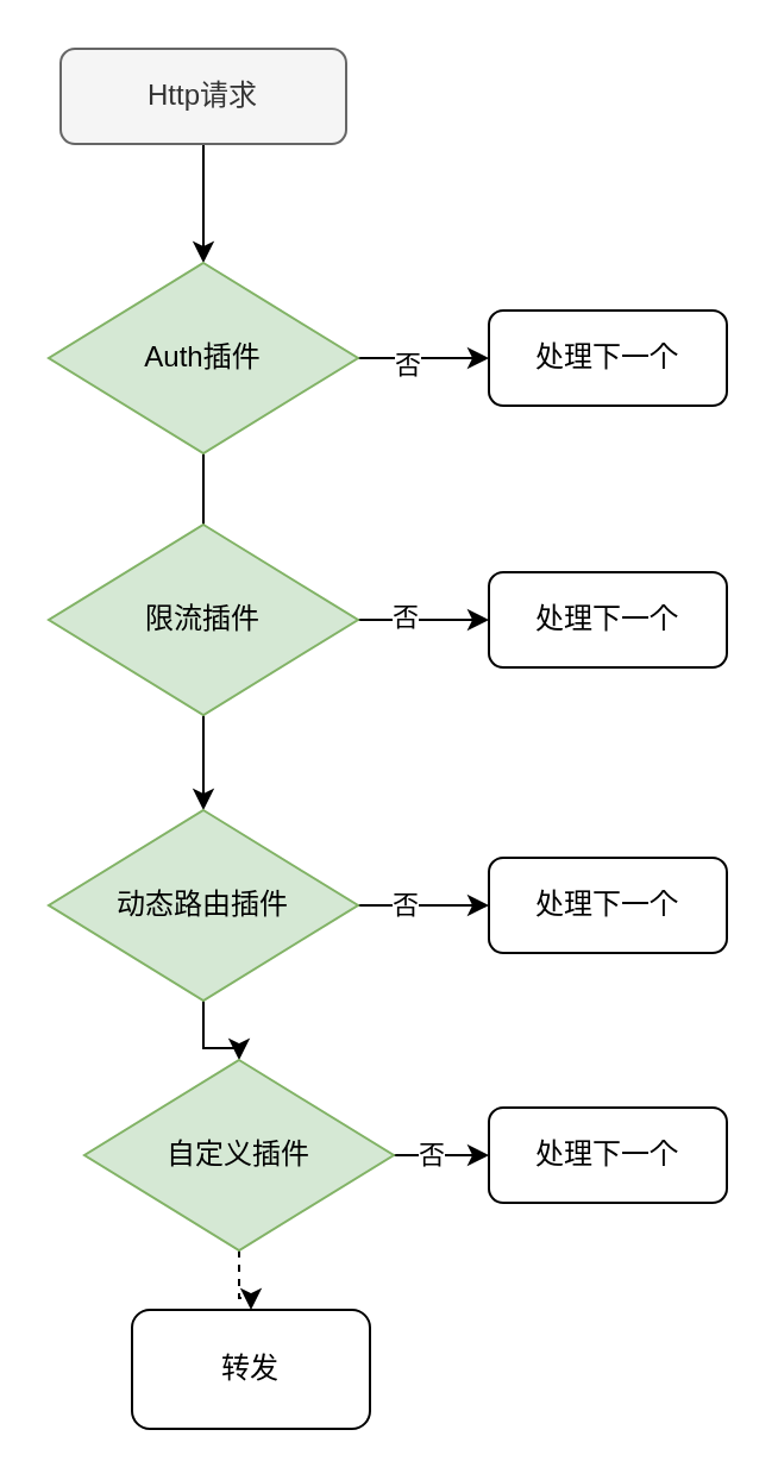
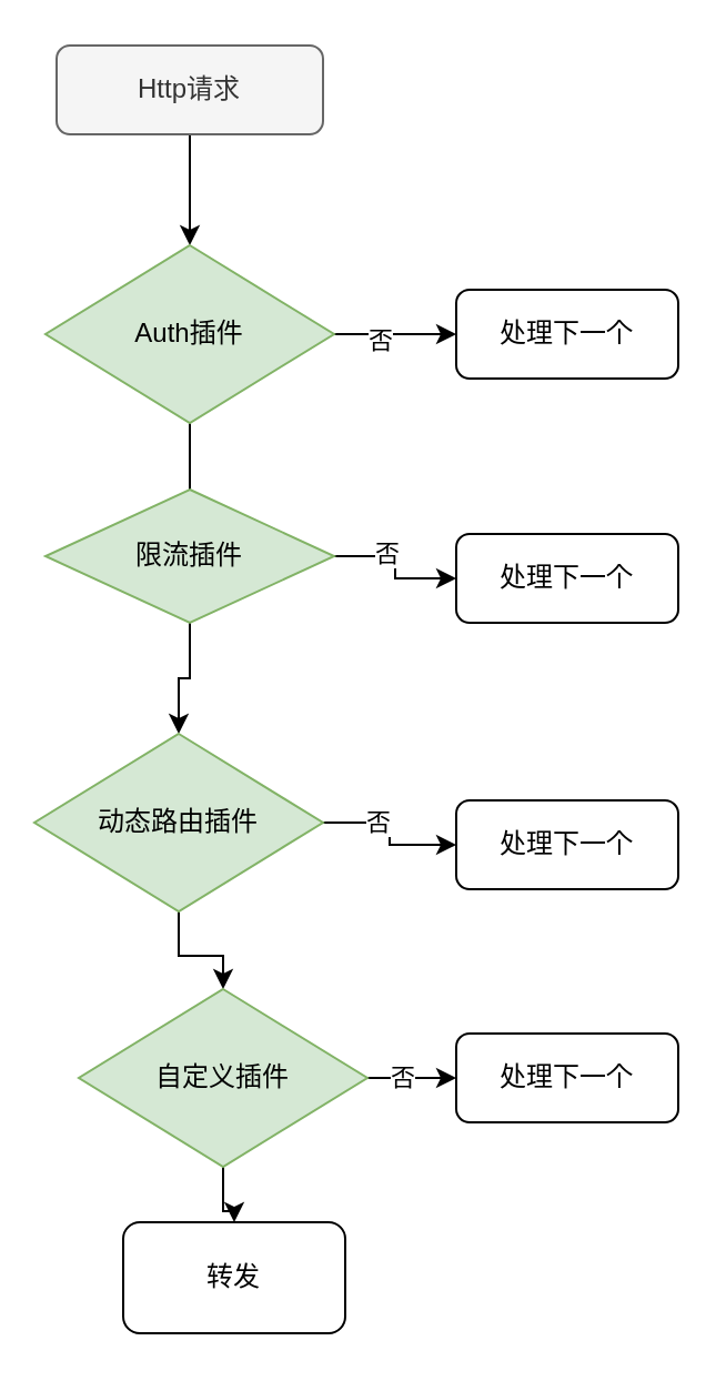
  <mxCell id="0" />
  <mxCell id="1" parent="0" />
  <mxCell id="2" value="" style="edgeStyle=orthogonalEdgeStyle;rounded=0;orthogonalLoop=1;jettySize=auto;html=1;" edge="1" parent="1" source="3" target="7"><mxGeometry relative="1" as="geometry" /></mxCell>
  <mxCell id="3" value="Http请求" style="whiteSpace=wrap;html=1;fillColor=#f5f5f5;strokeColor=#666666;fontColor=#333333;rounded=1;" parent="1" vertex="1"><mxGeometry x="25" y="20" width="120" height="40" as="geometry" /></mxCell>
  <mxCell id="4" value="" style="edgeStyle=orthogonalEdgeStyle;rounded=0;orthogonalLoop=1;jettySize=auto;html=1;endArrow=none;" edge="1" parent="1" source="7" target="11"><mxGeometry relative="1" as="geometry" /></mxCell>
  <mxCell id="5" value="" style="edgeStyle=orthogonalEdgeStyle;rounded=0;orthogonalLoop=1;jettySize=auto;html=1;" edge="1" parent="1" source="7" target="16"><mxGeometry relative="1" as="geometry" /></mxCell>
  <mxCell id="6" value="否" style="edgeLabel;html=1;align=center;verticalAlign=middle;resizable=0;points=[];" vertex="1" connectable="0" parent="5"><mxGeometry x="-0.285" y="-2" relative="1" as="geometry"><mxPoint as="offset" /></mxGeometry></mxCell>
  <mxCell id="7" value="Auth插件" style="rhombus;whiteSpace=wrap;html=1;fillColor=#d5e8d4;strokeColor=#82b366;" vertex="1" parent="1"><mxGeometry x="20" y="110" width="130" height="80" as="geometry" /></mxCell>
  <mxCell id="8" value="" style="edgeStyle=orthogonalEdgeStyle;rounded=0;orthogonalLoop=1;jettySize=auto;html=1;" edge="1" parent="1" source="11" target="15"><mxGeometry relative="1" as="geometry" /></mxCell>
  <mxCell id="9" value="" style="edgeStyle=orthogonalEdgeStyle;rounded=0;orthogonalLoop=1;jettySize=auto;html=1;" edge="1" parent="1" source="11" target="17"><mxGeometry relative="1" as="geometry" /></mxCell>
  <mxCell id="10" value="否" style="edgeLabel;html=1;align=center;verticalAlign=middle;resizable=0;points=[];" vertex="1" connectable="0" parent="9"><mxGeometry x="-0.306" y="2" relative="1" as="geometry"><mxPoint as="offset" /></mxGeometry></mxCell>
- <mxCell id="11" value="限流插件" style="rhombus;whiteSpace=wrap;html=1;fillColor=#d5e8d4;strokeColor=#82b366;" vertex="1" parent="1"><mxGeometry x="20" y="220" width="130" height="80" as="geometry" /></mxCell>
+ <mxCell id="11" value="限流插件" style="rhombus;whiteSpace=wrap;html=1;fillColor=#d5e8d4;strokeColor=#82b366;" vertex="1" parent="1"><mxGeometry x="20" y="220" width="130" height="60" as="geometry" /></mxCell>
  <mxCell id="12" value="" style="edgeStyle=orthogonalEdgeStyle;rounded=0;orthogonalLoop=1;jettySize=auto;html=1;" edge="1" parent="1" source="15" target="18"><mxGeometry relative="1" as="geometry" /></mxCell>
  <mxCell id="13" value="否" style="edgeLabel;html=1;align=center;verticalAlign=middle;resizable=0;points=[];" vertex="1" connectable="0" parent="12"><mxGeometry x="-0.326" y="1" relative="1" as="geometry"><mxPoint as="offset" /></mxGeometry></mxCell>
  <mxCell id="14" value="" style="edgeStyle=orthogonalEdgeStyle;rounded=0;orthogonalLoop=1;jettySize=auto;html=1;" edge="1" parent="1" source="15" target="23"><mxGeometry relative="1" as="geometry" /></mxCell>
- <mxCell id="15" value="动态路由插件" style="rhombus;whiteSpace=wrap;html=1;fillColor=#d5e8d4;strokeColor=#82b366;" vertex="1" parent="1"><mxGeometry x="20" y="340" width="130" height="80" as="geometry" /></mxCell>
+ <mxCell id="15" value="动态路由插件" style="rhombus;whiteSpace=wrap;html=1;fillColor=#d5e8d4;strokeColor=#82b366;" vertex="1" parent="1"><mxGeometry x="15" y="330" width="130" height="80" as="geometry" /></mxCell>
  <mxCell id="16" value="处理下一个" style="rounded=1;whiteSpace=wrap;html=1;" vertex="1" parent="1"><mxGeometry x="205" y="130" width="100" height="40" as="geometry" /></mxCell>
  <mxCell id="17" value="处理下一个" style="rounded=1;whiteSpace=wrap;html=1;" vertex="1" parent="1"><mxGeometry x="205" y="240" width="100" height="40" as="geometry" /></mxCell>
  <mxCell id="18" value="处理下一个" style="rounded=1;whiteSpace=wrap;html=1;" vertex="1" parent="1"><mxGeometry x="205" y="360" width="100" height="40" as="geometry" /></mxCell>
  <mxCell id="19" value="转发" style="rounded=1;whiteSpace=wrap;html=1;" vertex="1" parent="1"><mxGeometry x="55" y="550" width="100" height="50" as="geometry" /></mxCell>
- <mxCell id="20" value="" style="edgeStyle=orthogonalEdgeStyle;rounded=0;orthogonalLoop=1;jettySize=auto;html=1;dashed=1;" edge="1" parent="1" source="23" target="19"><mxGeometry relative="1" as="geometry" /></mxCell>
+ <mxCell id="20" value="" style="edgeStyle=orthogonalEdgeStyle;rounded=0;orthogonalLoop=1;jettySize=auto;html=1;" edge="1" parent="1" source="23" target="19"><mxGeometry relative="1" as="geometry" /></mxCell>
  <mxCell id="21" value="" style="edgeStyle=orthogonalEdgeStyle;rounded=0;orthogonalLoop=1;jettySize=auto;html=1;" edge="1" parent="1" source="23" target="24"><mxGeometry relative="1" as="geometry" /></mxCell>
  <mxCell id="22" value="否" style="edgeLabel;html=1;align=center;verticalAlign=middle;resizable=0;points=[];" vertex="1" connectable="0" parent="21"><mxGeometry x="-0.243" y="1" relative="1" as="geometry"><mxPoint as="offset" /></mxGeometry></mxCell>
  <mxCell id="23" value="自定义插件" style="rhombus;whiteSpace=wrap;html=1;fillColor=#d5e8d4;strokeColor=#82b366;" vertex="1" parent="1"><mxGeometry x="35" y="445" width="130" height="80" as="geometry" /></mxCell>
  <mxCell id="24" value="处理下一个" style="rounded=1;whiteSpace=wrap;html=1;" vertex="1" parent="1"><mxGeometry x="205" y="465" width="100" height="40" as="geometry" /></mxCell>
